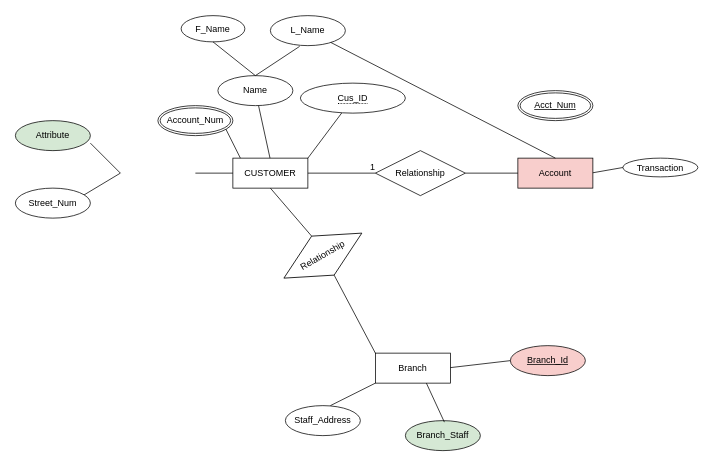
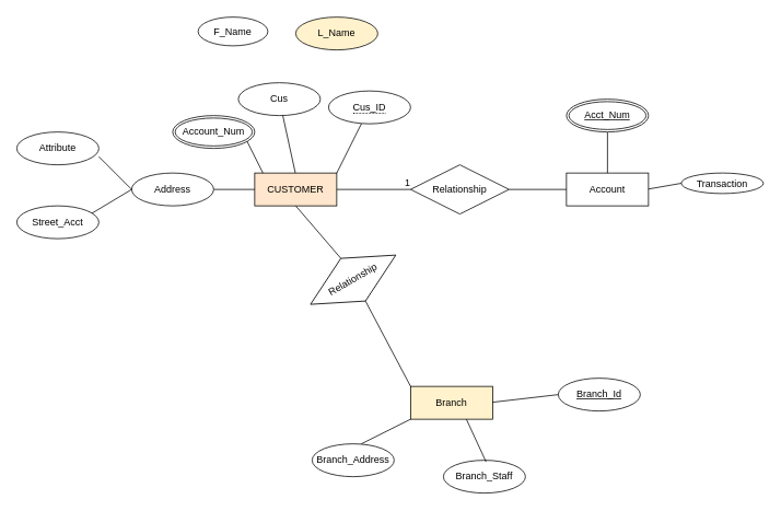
  <mxCell id="0" />
  <mxCell id="1" parent="0" />
- <mxCell id="2" value="CUSTOMER" style="whiteSpace=wrap;html=1;align=center;" parent="1" vertex="1"><mxGeometry x="310" y="210" width="100" height="40" as="geometry" /></mxCell>
+ <mxCell id="2" value="CUSTOMER" style="whiteSpace=wrap;html=1;align=center;fillColor=#ffe6cc;" parent="1" vertex="1"><mxGeometry x="310" y="210" width="100" height="40" as="geometry" /></mxCell>
  <mxCell id="3" value="" style="endArrow=none;html=1;rounded=0;" parent="1" target="8" edge="1"><mxGeometry relative="1" as="geometry"><mxPoint x="359.5" y="210" as="sourcePoint" /><mxPoint x="360" y="170" as="targetPoint" /></mxGeometry></mxCell>
  <mxCell id="4" value="" style="line;strokeWidth=1;rotatable=0;dashed=0;labelPosition=right;align=left;verticalAlign=middle;spacingTop=0;spacingLeft=6;points=[];portConstraint=eastwest;flipV=0;flipH=1;direction=west;" parent="1" vertex="1"><mxGeometry x="260" y="225" width="50" height="10" as="geometry" /></mxCell>
  <mxCell id="5" value="" style="endArrow=none;html=1;rounded=0;" parent="1" target="7" edge="1"><mxGeometry relative="1" as="geometry"><mxPoint x="410" y="210" as="sourcePoint" /><mxPoint x="420" y="170" as="targetPoint" /></mxGeometry></mxCell>
  <mxCell id="6" value="" style="endArrow=none;html=1;rounded=0;" parent="1" edge="1"><mxGeometry relative="1" as="geometry"><mxPoint x="320" y="210" as="sourcePoint" /><mxPoint x="300" y="170" as="targetPoint" /></mxGeometry></mxCell>
- <mxCell id="7" value="&lt;span style=&quot;border-bottom: 1px dotted&quot;&gt;Cus_ID&lt;/span&gt;" style="ellipse;whiteSpace=wrap;html=1;align=center;" parent="1" vertex="1"><mxGeometry x="400" y="110" width="140" height="40" as="geometry" /></mxCell>
- <mxCell id="8" value="Name" style="ellipse;whiteSpace=wrap;html=1;align=center;" parent="1" vertex="1"><mxGeometry x="290" y="100" width="100" height="40" as="geometry" /></mxCell>
+ <mxCell id="7" value="&lt;span style=&quot;border-bottom: 1px dotted&quot;&gt;Cus_ID&lt;/span&gt;" style="ellipse;whiteSpace=wrap;html=1;align=center;" parent="1" vertex="1"><mxGeometry x="400" y="110" width="100" height="40" as="geometry" /></mxCell>
+ <mxCell id="8" value="Cus" style="ellipse;whiteSpace=wrap;html=1;align=center;" parent="1" vertex="1"><mxGeometry x="290" y="100" width="100" height="40" as="geometry" /></mxCell>
  <mxCell id="9" value="F_Name" style="ellipse;whiteSpace=wrap;html=1;align=center;" parent="1" vertex="1"><mxGeometry x="241" y="20" width="85" height="35" as="geometry" /></mxCell>
- <mxCell id="10" value="L_Name" style="ellipse;whiteSpace=wrap;html=1;align=center;" parent="1" vertex="1"><mxGeometry x="360" y="20" width="100" height="40" as="geometry" /></mxCell>
- <mxCell id="11" value="" style="endArrow=none;html=1;rounded=0;exitX=0.5;exitY=1;exitDx=0;exitDy=0;entryX=0.39;entryY=1.025;entryDx=0;entryDy=0;entryPerimeter=0;" parent="1" source="9" target="10" edge="1"><mxGeometry relative="1" as="geometry"><mxPoint x="280" y="70" as="sourcePoint" /><mxPoint x="410" y="70" as="targetPoint" /><Array as="points"><mxPoint x="340" y="100" /></Array></mxGeometry></mxCell>
+ <mxCell id="10" value="L_Name" style="ellipse;whiteSpace=wrap;html=1;align=center;fillColor=#fff2cc;" parent="1" vertex="1"><mxGeometry x="360" y="20" width="100" height="40" as="geometry" /></mxCell>
  <mxCell id="12" value="Account_Num" style="ellipse;shape=doubleEllipse;margin=3;whiteSpace=wrap;html=1;align=center;" parent="1" vertex="1"><mxGeometry x="210" y="140" width="100" height="40" as="geometry" /></mxCell>
+ <mxCell id="13" value="Address" style="ellipse;whiteSpace=wrap;html=1;align=center;" parent="1" vertex="1"><mxGeometry x="160" y="210" width="100" height="40" as="geometry" /></mxCell>
  <mxCell id="14" value="" style="endArrow=none;html=1;rounded=0;" parent="1" edge="1"><mxGeometry relative="1" as="geometry"><mxPoint x="110" y="260" as="sourcePoint" /><mxPoint x="120" y="190" as="targetPoint" /><Array as="points"><mxPoint x="160" y="230" /></Array></mxGeometry></mxCell>
- <mxCell id="15" value="Street_Num" style="ellipse;whiteSpace=wrap;html=1;align=center;" parent="1" vertex="1"><mxGeometry x="20" y="250" width="100" height="40" as="geometry" /></mxCell>
- <mxCell id="16" value="Attribute" style="ellipse;whiteSpace=wrap;html=1;align=center;fillColor=#d5e8d4;" parent="1" vertex="1"><mxGeometry x="20" y="160" width="100" height="40" as="geometry" /></mxCell>
+ <mxCell id="15" value="Street_Acct" style="ellipse;whiteSpace=wrap;html=1;align=center;" parent="1" vertex="1"><mxGeometry x="20" y="250" width="100" height="40" as="geometry" /></mxCell>
+ <mxCell id="16" value="Attribute" style="ellipse;whiteSpace=wrap;html=1;align=center;" parent="1" vertex="1"><mxGeometry x="20" y="160" width="100" height="40" as="geometry" /></mxCell>
  <mxCell id="17" value="" style="endArrow=none;html=1;rounded=0;exitX=1;exitY=0.5;exitDx=0;exitDy=0;" edge="1" parent="1" source="2" target="19"><mxGeometry relative="1" as="geometry"><mxPoint x="485" y="235" as="sourcePoint" /><mxPoint x="415" y="235" as="targetPoint" /></mxGeometry></mxCell>
  <mxCell id="18" value="1" style="resizable=0;html=1;align=right;verticalAlign=bottom;" connectable="0" vertex="1" parent="17"><mxGeometry x="1" relative="1" as="geometry" /></mxCell>
  <mxCell id="19" value="Relationship" style="shape=rhombus;perimeter=rhombusPerimeter;whiteSpace=wrap;html=1;align=center;" vertex="1" parent="1"><mxGeometry x="500" y="200" width="120" height="60" as="geometry" /></mxCell>
- <mxCell id="20" value="Account" style="whiteSpace=wrap;html=1;align=center;fillColor=#f8cecc;" vertex="1" parent="1"><mxGeometry x="690" y="210" width="100" height="40" as="geometry" /></mxCell>
+ <mxCell id="20" value="Account" style="whiteSpace=wrap;html=1;align=center;" vertex="1" parent="1"><mxGeometry x="690" y="210" width="100" height="40" as="geometry" /></mxCell>
  <mxCell id="21" value="" style="endArrow=none;html=1;rounded=0;" edge="1" parent="1"><mxGeometry relative="1" as="geometry"><mxPoint x="620" y="230" as="sourcePoint" /><mxPoint x="690" y="230" as="targetPoint" /></mxGeometry></mxCell>
- <mxCell id="22" value="" style="endArrow=none;html=1;rounded=0;exitX=0.5;exitY=0;exitDx=0;exitDy=0;" edge="1" parent="1" source="20" target="10"><mxGeometry relative="1" as="geometry"><mxPoint x="750" y="160" as="sourcePoint" /><mxPoint x="750" y="210" as="targetPoint" /></mxGeometry></mxCell>
+ <mxCell id="22" value="" style="endArrow=none;html=1;rounded=0;exitX=0.5;exitY=0;exitDx=0;exitDy=0;" edge="1" parent="1" source="20" target="23"><mxGeometry relative="1" as="geometry"><mxPoint x="750" y="160" as="sourcePoint" /><mxPoint x="750" y="210" as="targetPoint" /></mxGeometry></mxCell>
  <mxCell id="23" value="&lt;u&gt;Acct_Num&lt;/u&gt;" style="ellipse;shape=doubleEllipse;margin=3;whiteSpace=wrap;html=1;align=center;" vertex="1" parent="1"><mxGeometry x="690" y="120" width="100" height="40" as="geometry" /></mxCell>
  <mxCell id="24" value="Transaction" style="ellipse;whiteSpace=wrap;html=1;align=center;" vertex="1" parent="1"><mxGeometry x="830" y="210" width="100" height="25" as="geometry" /></mxCell>
  <mxCell id="25" value="" style="endArrow=none;html=1;rounded=0;entryX=0;entryY=0.5;entryDx=0;entryDy=0;" edge="1" parent="1" target="24"><mxGeometry relative="1" as="geometry"><mxPoint x="790" y="229.5" as="sourcePoint" /><mxPoint x="840" y="230" as="targetPoint" /></mxGeometry></mxCell>
- <mxCell id="26" value="Branch" style="whiteSpace=wrap;html=1;align=center;" vertex="1" parent="1"><mxGeometry x="500" y="470" width="100" height="40" as="geometry" /></mxCell>
- <mxCell id="27" value="Branch_Id" style="ellipse;whiteSpace=wrap;html=1;align=center;fontStyle=4;fillColor=#f8cecc;" vertex="1" parent="1"><mxGeometry x="680" y="460" width="100" height="40" as="geometry" /></mxCell>
- <mxCell id="28" value="Branch_Staff" style="ellipse;whiteSpace=wrap;html=1;align=center;fillColor=#d5e8d4;" vertex="1" parent="1"><mxGeometry x="540" y="560" width="100" height="40" as="geometry" /></mxCell>
- <mxCell id="29" value="Staff_Address" style="ellipse;whiteSpace=wrap;html=1;align=center;" vertex="1" parent="1"><mxGeometry x="380" y="540" width="100" height="40" as="geometry" /></mxCell>
+ <mxCell id="26" value="Branch" style="whiteSpace=wrap;html=1;align=center;fillColor=#fff2cc;" vertex="1" parent="1"><mxGeometry x="500" y="470" width="100" height="40" as="geometry" /></mxCell>
+ <mxCell id="27" value="Branch_Id" style="ellipse;whiteSpace=wrap;html=1;align=center;fontStyle=4;" vertex="1" parent="1"><mxGeometry x="680" y="460" width="100" height="40" as="geometry" /></mxCell>
+ <mxCell id="28" value="Branch_Staff" style="ellipse;whiteSpace=wrap;html=1;align=center;" vertex="1" parent="1"><mxGeometry x="540" y="560" width="100" height="40" as="geometry" /></mxCell>
+ <mxCell id="29" value="Branch_Address" style="ellipse;whiteSpace=wrap;html=1;align=center;" vertex="1" parent="1"><mxGeometry x="380" y="540" width="100" height="40" as="geometry" /></mxCell>
  <mxCell id="30" value="" style="endArrow=none;html=1;rounded=0;entryX=0;entryY=1;entryDx=0;entryDy=0;" edge="1" parent="1" target="26"><mxGeometry relative="1" as="geometry"><mxPoint x="440" y="540" as="sourcePoint" /><mxPoint x="490" y="510" as="targetPoint" /></mxGeometry></mxCell>
  <mxCell id="31" value="" style="endArrow=none;html=1;rounded=0;entryX=0;entryY=1;entryDx=0;entryDy=0;exitX=0.64;exitY=0.05;exitDx=0;exitDy=0;exitPerimeter=0;" edge="1" parent="1"><mxGeometry relative="1" as="geometry"><mxPoint x="592" y="562" as="sourcePoint" /><mxPoint x="568" y="510" as="targetPoint" /></mxGeometry></mxCell>
  <mxCell id="32" value="" style="endArrow=none;html=1;rounded=0;exitX=0.5;exitY=1;exitDx=0;exitDy=0;entryX=0;entryY=0;entryDx=0;entryDy=0;startArrow=none;" edge="1" parent="1" source="33" target="26"><mxGeometry relative="1" as="geometry"><mxPoint x="450" y="350" as="sourcePoint" /><mxPoint x="610" y="350" as="targetPoint" /></mxGeometry></mxCell>
  <mxCell id="33" value="Relationship" style="shape=rhombus;perimeter=rhombusPerimeter;whiteSpace=wrap;html=1;align=center;rotation=-30;" vertex="1" parent="1"><mxGeometry x="370" y="310" width="120" height="60" as="geometry" /></mxCell>
  <mxCell id="34" value="" style="endArrow=none;html=1;rounded=0;exitX=0.5;exitY=1;exitDx=0;exitDy=0;entryX=0.5;entryY=0;entryDx=0;entryDy=0;" edge="1" parent="1" source="2" target="33"><mxGeometry relative="1" as="geometry"><mxPoint x="360" y="250" as="sourcePoint" /><mxPoint x="500" y="470" as="targetPoint" /></mxGeometry></mxCell>
  <mxCell id="35" value="" style="endArrow=none;html=1;rounded=0;entryX=0;entryY=0.5;entryDx=0;entryDy=0;" edge="1" parent="1" target="27"><mxGeometry relative="1" as="geometry"><mxPoint x="600" y="489.33" as="sourcePoint" /><mxPoint x="640" y="480" as="targetPoint" /></mxGeometry></mxCell>
